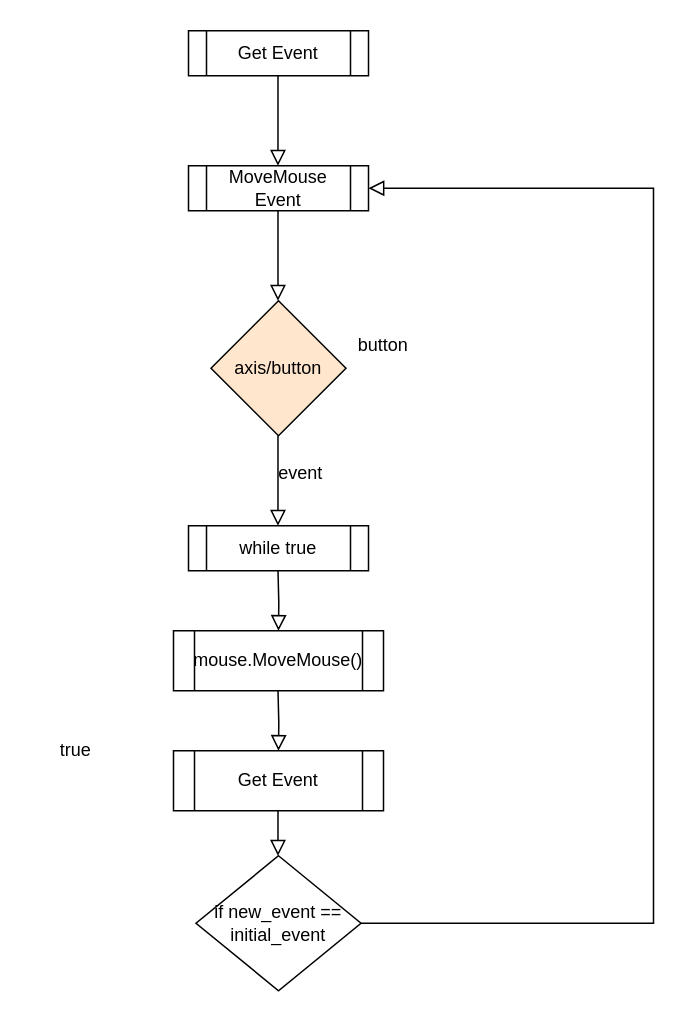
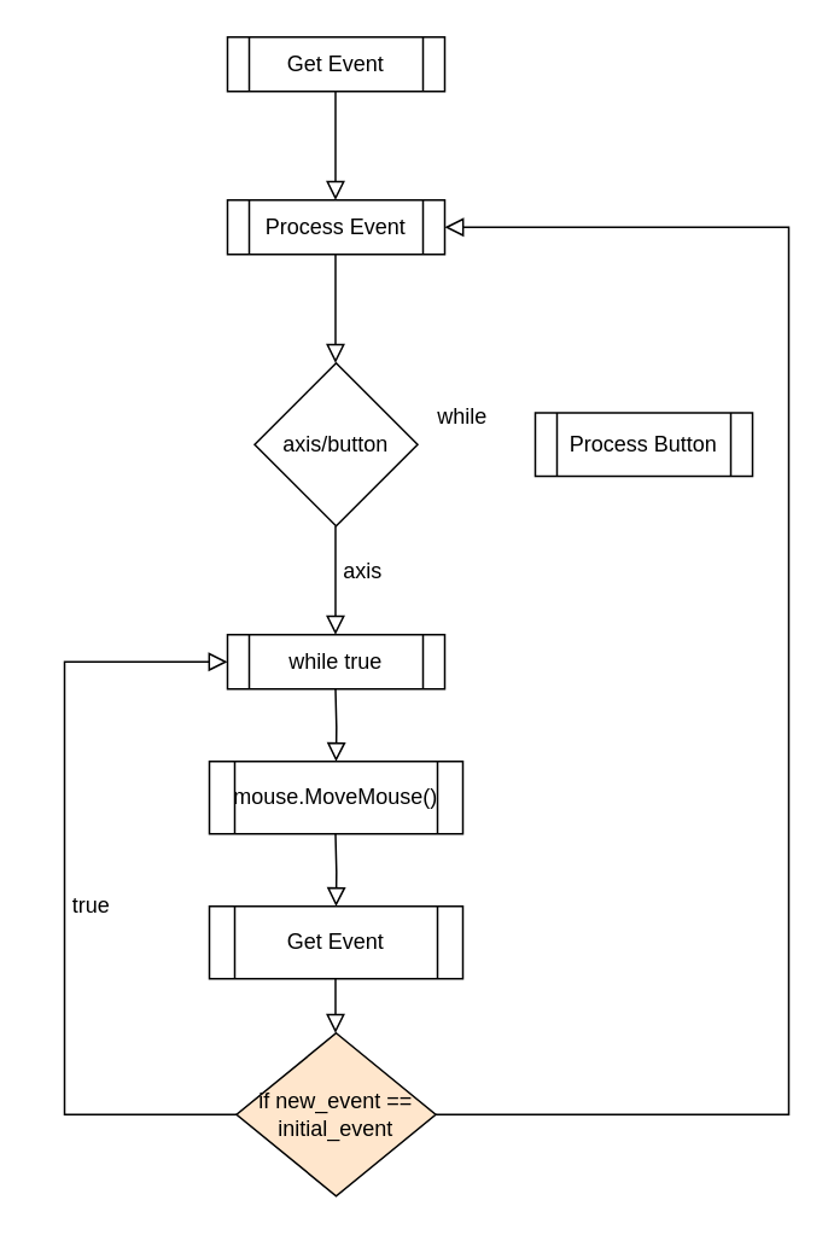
  <mxCell id="0" />
  <mxCell id="1" parent="0" />
- <mxCell id="2" value="MoveMouse Event" style="shape=process;whiteSpace=wrap;html=1;backgroundOutline=1;" vertex="1" parent="1"><mxGeometry x="125" y="110" width="120" height="30" as="geometry" /></mxCell>
- <mxCell id="3" value="axis/button" style="rhombus;whiteSpace=wrap;html=1;fillColor=#ffe6cc;" vertex="1" parent="1"><mxGeometry x="140" y="200" width="90" height="90" as="geometry" /></mxCell>
+ <mxCell id="2" value="Process Event" style="shape=process;whiteSpace=wrap;html=1;backgroundOutline=1;" vertex="1" parent="1"><mxGeometry x="125" y="110" width="120" height="30" as="geometry" /></mxCell>
+ <mxCell id="3" value="axis/button" style="rhombus;whiteSpace=wrap;html=1;" vertex="1" parent="1"><mxGeometry x="140" y="200" width="90" height="90" as="geometry" /></mxCell>
  <mxCell id="4" value="" style="rounded=0;html=1;jettySize=auto;orthogonalLoop=1;fontSize=11;endArrow=block;endFill=0;endSize=8;strokeWidth=1;shadow=0;labelBackgroundColor=none;edgeStyle=orthogonalEdgeStyle;" edge="1" parent="1"><mxGeometry relative="1" as="geometry"><mxPoint x="184.66" y="140" as="sourcePoint" /><mxPoint x="184.66" y="200" as="targetPoint" /></mxGeometry></mxCell>
- <mxCell id="6" value="button" style="text;html=1;strokeColor=none;fillColor=none;align=center;verticalAlign=middle;whiteSpace=wrap;rounded=0;" vertex="1" parent="1"><mxGeometry x="225" y="215" width="60" height="30" as="geometry" /></mxCell>
+ <mxCell id="5" value="Process Button" style="shape=process;whiteSpace=wrap;html=1;backgroundOutline=1;" vertex="1" parent="1"><mxGeometry x="295" y="227.5" width="120" height="35" as="geometry" /></mxCell>
+ <mxCell id="6" value="while" style="text;html=1;strokeColor=none;fillColor=none;align=center;verticalAlign=middle;whiteSpace=wrap;rounded=0;" vertex="1" parent="1"><mxGeometry x="225" y="215" width="60" height="30" as="geometry" /></mxCell>
  <mxCell id="7" value="" style="rounded=0;html=1;jettySize=auto;orthogonalLoop=1;fontSize=11;endArrow=block;endFill=0;endSize=8;strokeWidth=1;shadow=0;labelBackgroundColor=none;edgeStyle=orthogonalEdgeStyle;" edge="1" parent="1"><mxGeometry relative="1" as="geometry"><mxPoint x="184.66" y="290" as="sourcePoint" /><mxPoint x="184.66" y="350" as="targetPoint" /></mxGeometry></mxCell>
- <mxCell id="8" value="event" style="text;html=1;strokeColor=none;fillColor=none;align=center;verticalAlign=middle;whiteSpace=wrap;rounded=0;" vertex="1" parent="1"><mxGeometry x="170" y="300" width="60" height="30" as="geometry" /></mxCell>
+ <mxCell id="8" value="axis" style="text;html=1;strokeColor=none;fillColor=none;align=center;verticalAlign=middle;whiteSpace=wrap;rounded=0;" vertex="1" parent="1"><mxGeometry x="170" y="300" width="60" height="30" as="geometry" /></mxCell>
  <mxCell id="9" value="while true" style="shape=process;whiteSpace=wrap;html=1;backgroundOutline=1;" vertex="1" parent="1"><mxGeometry x="125" y="350" width="120" height="30" as="geometry" /></mxCell>
  <mxCell id="10" value="mouse.MoveMouse()" style="shape=process;whiteSpace=wrap;html=1;backgroundOutline=1;" vertex="1" parent="1"><mxGeometry x="115" y="420" width="140" height="40" as="geometry" /></mxCell>
  <mxCell id="11" value="" style="rounded=0;html=1;jettySize=auto;orthogonalLoop=1;fontSize=11;endArrow=block;endFill=0;endSize=8;strokeWidth=1;shadow=0;labelBackgroundColor=none;edgeStyle=orthogonalEdgeStyle;entryX=0.5;entryY=0;entryDx=0;entryDy=0;" edge="1" parent="1" target="10"><mxGeometry relative="1" as="geometry"><mxPoint x="184.66" y="380" as="sourcePoint" /><mxPoint x="185" y="410" as="targetPoint" /></mxGeometry></mxCell>
  <mxCell id="12" value="Get Event" style="shape=process;whiteSpace=wrap;html=1;backgroundOutline=1;" vertex="1" parent="1"><mxGeometry x="125" y="20" width="120" height="30" as="geometry" /></mxCell>
  <mxCell id="13" value="" style="rounded=0;html=1;jettySize=auto;orthogonalLoop=1;fontSize=11;endArrow=block;endFill=0;endSize=8;strokeWidth=1;shadow=0;labelBackgroundColor=none;edgeStyle=orthogonalEdgeStyle;" edge="1" parent="1"><mxGeometry relative="1" as="geometry"><mxPoint x="184.66" y="50" as="sourcePoint" /><mxPoint x="184.66" y="110" as="targetPoint" /></mxGeometry></mxCell>
  <mxCell id="14" value="Get Event" style="shape=process;whiteSpace=wrap;html=1;backgroundOutline=1;" vertex="1" parent="1"><mxGeometry x="115" y="500" width="140" height="40" as="geometry" /></mxCell>
- <mxCell id="15" value="if new_event == initial_event" style="rhombus;whiteSpace=wrap;html=1;" vertex="1" parent="1"><mxGeometry x="130" y="570" width="110" height="90" as="geometry" /></mxCell>
+ <mxCell id="15" value="if new_event == initial_event" style="rhombus;whiteSpace=wrap;html=1;fillColor=#ffe6cc;" vertex="1" parent="1"><mxGeometry x="130" y="570" width="110" height="90" as="geometry" /></mxCell>
+ <mxCell id="16" value="" style="rounded=0;html=1;jettySize=auto;orthogonalLoop=1;fontSize=11;endArrow=block;endFill=0;endSize=8;strokeWidth=1;shadow=0;labelBackgroundColor=none;edgeStyle=orthogonalEdgeStyle;exitX=0;exitY=0.5;exitDx=0;exitDy=0;entryX=0;entryY=0.5;entryDx=0;entryDy=0;" edge="1" parent="1" source="15" target="9"><mxGeometry relative="1" as="geometry"><mxPoint x="45" y="590" as="sourcePoint" /><mxPoint x="45" y="650" as="targetPoint" /><Array as="points"><mxPoint x="35" y="615" /><mxPoint x="35" y="365" /></Array></mxGeometry></mxCell>
  <mxCell id="17" value="true" style="text;html=1;strokeColor=none;fillColor=none;align=center;verticalAlign=middle;whiteSpace=wrap;rounded=0;" vertex="1" parent="1"><mxGeometry x="20" y="485" width="60" height="30" as="geometry" /></mxCell>
  <mxCell id="18" value="" style="rounded=0;html=1;jettySize=auto;orthogonalLoop=1;fontSize=11;endArrow=block;endFill=0;endSize=8;strokeWidth=1;shadow=0;labelBackgroundColor=none;edgeStyle=orthogonalEdgeStyle;entryX=0.5;entryY=0;entryDx=0;entryDy=0;" edge="1" parent="1" target="14"><mxGeometry relative="1" as="geometry"><mxPoint x="184.66" y="460" as="sourcePoint" /><mxPoint x="184.66" y="490" as="targetPoint" /></mxGeometry></mxCell>
  <mxCell id="19" value="" style="rounded=0;html=1;jettySize=auto;orthogonalLoop=1;fontSize=11;endArrow=block;endFill=0;endSize=8;strokeWidth=1;shadow=0;labelBackgroundColor=none;edgeStyle=orthogonalEdgeStyle;" edge="1" parent="1"><mxGeometry relative="1" as="geometry"><mxPoint x="184.66" y="540" as="sourcePoint" /><mxPoint x="184.66" y="570" as="targetPoint" /></mxGeometry></mxCell>
  <mxCell id="20" value="" style="rounded=0;html=1;jettySize=auto;orthogonalLoop=1;fontSize=11;endArrow=block;endFill=0;endSize=8;strokeWidth=1;shadow=0;labelBackgroundColor=none;edgeStyle=orthogonalEdgeStyle;exitX=1;exitY=0.5;exitDx=0;exitDy=0;entryX=1;entryY=0.5;entryDx=0;entryDy=0;" edge="1" parent="1" source="15" target="2"><mxGeometry relative="1" as="geometry"><mxPoint x="354.66" y="590" as="sourcePoint" /><mxPoint x="445" y="240" as="targetPoint" /><Array as="points"><mxPoint x="435" y="615" /><mxPoint x="435" y="125" /></Array></mxGeometry></mxCell>
